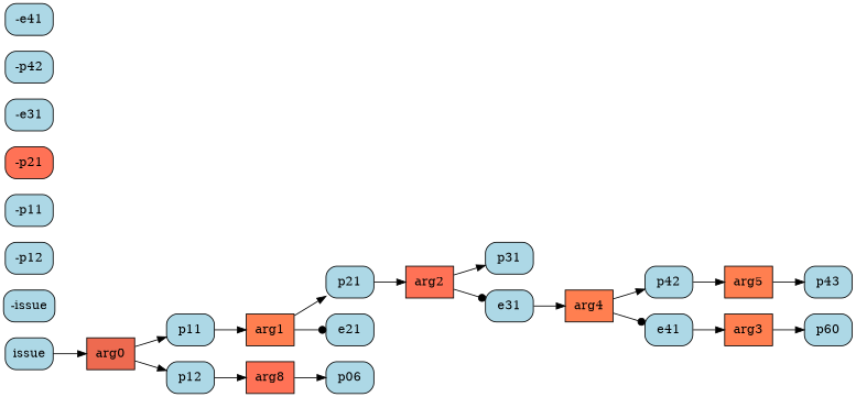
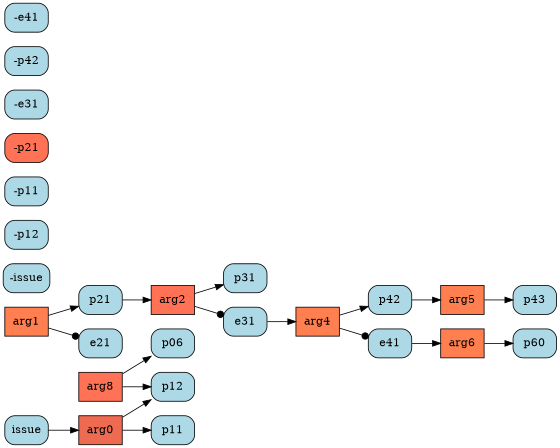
  digraph {
    rankdir=LR
    node [color=black fillcolor=lightblue fixedsize=false shape=box style="rounded,filled"]
    arg0 [fillcolor=coral2 style=filled]
    p11
    p12
    arg1 [fillcolor=coral style=filled]
    arg8 [fillcolor=coral1 style=filled]
    issue
    "-issue"
    p21
    e21
    p06
    "-p12"
    arg2 [fillcolor=coral1 style=filled]
    "-p11"
    p31
    e31
    arg4 [fillcolor=coral style=filled]
    "-p21" [fillcolor=coral1]
    p42
    e41
    arg5 [fillcolor=coral style=filled]
-   arg3 [fillcolor=coral style=filled]
+   arg3 [fillcolor=coral style=filled label=arg6]
    "-e31"
    p43
    p60
    "-p42"
    "-e41"
    arg0 -> p11
    arg0 -> p12
-   p11 -> arg1
-   p12 -> arg8
+   arg8 -> p12
    arg1 -> p21
    arg1 -> e21 [arrowhead=dot]
    arg8 -> p06
    issue -> arg0
    p21 -> arg2
    arg2 -> p31
    arg2 -> e31 [arrowhead=dot]
    e31 -> arg4
    arg4 -> p42
    arg4 -> e41 [arrowhead=dot]
    p42 -> arg5
    e41 -> arg3
    arg5 -> p43
    arg3 -> p60
  }
